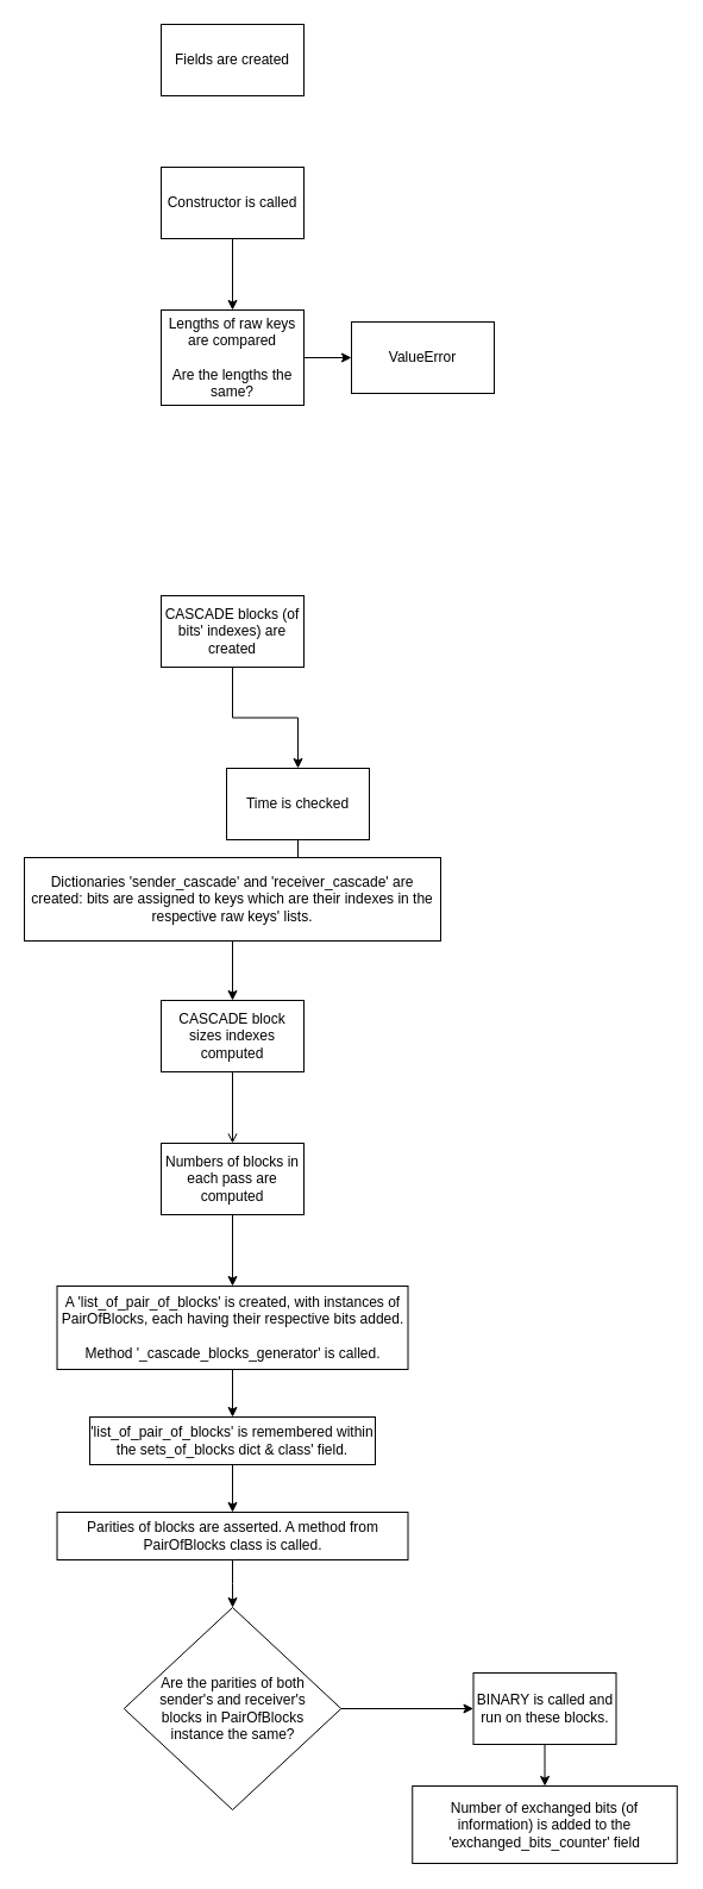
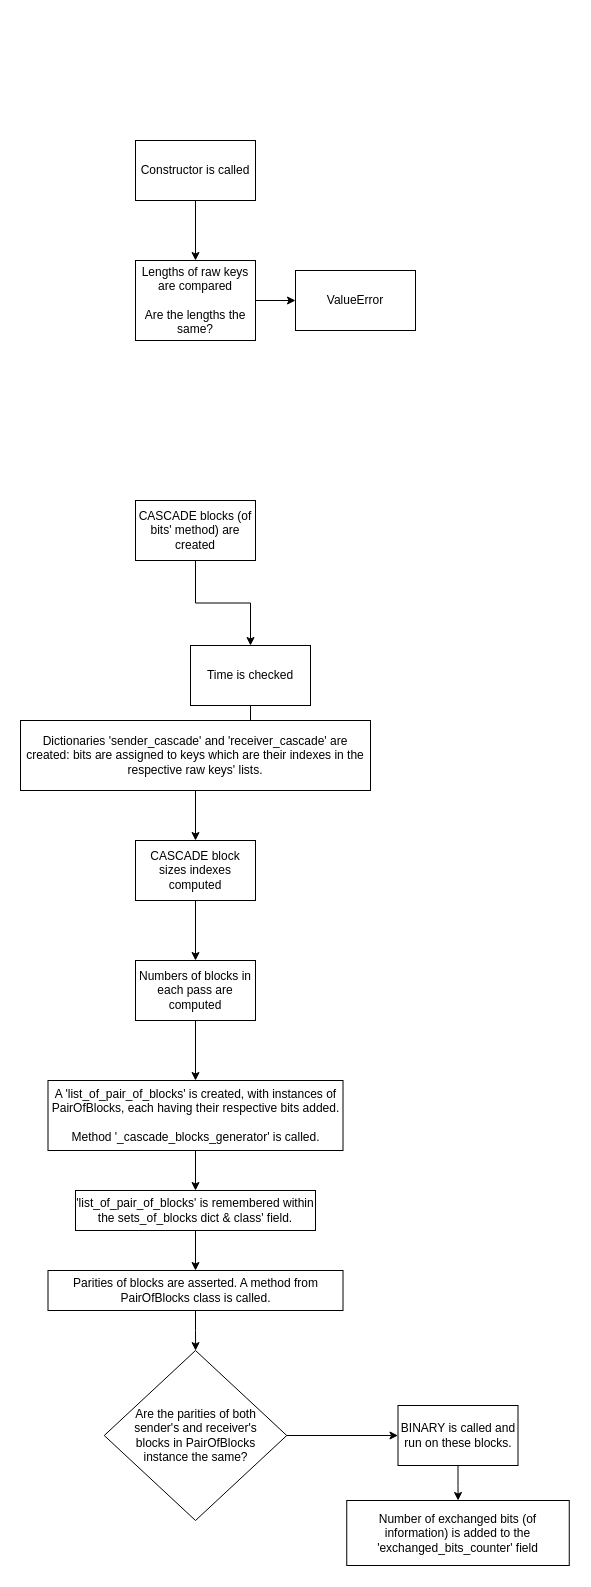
  <mxCell id="0" />
  <mxCell id="1" parent="0" />
- <mxCell id="2" value="Fields are created" style="rounded=0;whiteSpace=wrap;html=1;" vertex="1" parent="1"><mxGeometry x="135" y="20" width="120" height="60" as="geometry" /></mxCell>
  <mxCell id="3" value="" style="edgeStyle=orthogonalEdgeStyle;rounded=0;orthogonalLoop=1;jettySize=auto;html=1;" edge="1" parent="1" source="4" target="6"><mxGeometry relative="1" as="geometry" /></mxCell>
  <mxCell id="4" value="Constructor is called" style="rounded=0;whiteSpace=wrap;html=1;" vertex="1" parent="1"><mxGeometry x="135" y="140" width="120" height="60" as="geometry" /></mxCell>
  <mxCell id="5" value="" style="edgeStyle=orthogonalEdgeStyle;rounded=0;orthogonalLoop=1;jettySize=auto;html=1;" edge="1" parent="1" source="6" target="7"><mxGeometry relative="1" as="geometry" /></mxCell>
  <mxCell id="6" value="Lengths of raw keys are compared&lt;br&gt;&lt;br&gt;Are the lengths the same?" style="rounded=0;whiteSpace=wrap;html=1;" vertex="1" parent="1"><mxGeometry x="135" y="260" width="120" height="80" as="geometry" /></mxCell>
  <mxCell id="7" value="ValueError" style="rounded=0;whiteSpace=wrap;html=1;" vertex="1" parent="1"><mxGeometry x="295" y="270" width="120" height="60" as="geometry" /></mxCell>
- <mxCell id="8" value="" style="edgeStyle=orthogonalEdgeStyle;rounded=0;orthogonalLoop=1;jettySize=auto;html=1;endArrow=open;" edge="1" parent="1" source="9" target="17"><mxGeometry relative="1" as="geometry" /></mxCell>
+ <mxCell id="8" value="" style="edgeStyle=orthogonalEdgeStyle;rounded=0;orthogonalLoop=1;jettySize=auto;html=1;" edge="1" parent="1" source="9" target="17"><mxGeometry relative="1" as="geometry" /></mxCell>
  <mxCell id="9" value="CASCADE block sizes indexes computed" style="rounded=0;whiteSpace=wrap;html=1;" vertex="1" parent="1"><mxGeometry x="135" y="840" width="120" height="60" as="geometry" /></mxCell>
  <mxCell id="10" value="" style="edgeStyle=orthogonalEdgeStyle;rounded=0;orthogonalLoop=1;jettySize=auto;html=1;" edge="1" parent="1" source="11" target="13"><mxGeometry relative="1" as="geometry" /></mxCell>
- <mxCell id="11" value="CASCADE blocks (of bits' indexes) are created" style="rounded=0;whiteSpace=wrap;html=1;" vertex="1" parent="1"><mxGeometry x="135" y="500" width="120" height="60" as="geometry" /></mxCell>
+ <mxCell id="11" value="CASCADE blocks (of bits' method) are created" style="rounded=0;whiteSpace=wrap;html=1;" vertex="1" parent="1"><mxGeometry x="135" y="500" width="120" height="60" as="geometry" /></mxCell>
  <mxCell id="12" value="" style="edgeStyle=orthogonalEdgeStyle;rounded=0;orthogonalLoop=1;jettySize=auto;html=1;" edge="1" parent="1" source="13" target="15"><mxGeometry relative="1" as="geometry" /></mxCell>
  <mxCell id="13" value="Time is checked" style="rounded=0;whiteSpace=wrap;html=1;" vertex="1" parent="1"><mxGeometry x="190" y="645" width="120" height="60" as="geometry" /></mxCell>
  <mxCell id="14" value="" style="edgeStyle=orthogonalEdgeStyle;rounded=0;orthogonalLoop=1;jettySize=auto;html=1;" edge="1" parent="1" source="15" target="9"><mxGeometry relative="1" as="geometry" /></mxCell>
  <mxCell id="15" value="Dictionaries 'sender_cascade' and '&lt;span style=&quot;background-color: initial;&quot;&gt;receiver_cascade' are created: bits are assigned to keys which are their indexes in the respective raw keys' lists.&lt;/span&gt;" style="rounded=0;whiteSpace=wrap;html=1;" vertex="1" parent="1"><mxGeometry x="20" y="720" width="350" height="70" as="geometry" /></mxCell>
  <mxCell id="16" value="" style="edgeStyle=orthogonalEdgeStyle;rounded=0;orthogonalLoop=1;jettySize=auto;html=1;" edge="1" parent="1" source="17" target="19"><mxGeometry relative="1" as="geometry" /></mxCell>
  <mxCell id="17" value="Numbers of blocks in each pass are computed" style="rounded=0;whiteSpace=wrap;html=1;" vertex="1" parent="1"><mxGeometry x="135" y="960" width="120" height="60" as="geometry" /></mxCell>
  <mxCell id="18" value="" style="edgeStyle=orthogonalEdgeStyle;rounded=0;orthogonalLoop=1;jettySize=auto;html=1;" edge="1" parent="1" source="19" target="21"><mxGeometry relative="1" as="geometry" /></mxCell>
  <mxCell id="19" value="A 'list_of_pair_of_blocks' is created, with instances of PairOfBlocks, each having their respective bits added.&lt;br&gt;&lt;br&gt;Method '_cascade_blocks_generator' is called." style="rounded=0;whiteSpace=wrap;html=1;" vertex="1" parent="1"><mxGeometry x="47.5" y="1080" width="295" height="70" as="geometry" /></mxCell>
  <mxCell id="20" value="" style="edgeStyle=orthogonalEdgeStyle;rounded=0;orthogonalLoop=1;jettySize=auto;html=1;" edge="1" parent="1" source="21" target="23"><mxGeometry relative="1" as="geometry" /></mxCell>
  <mxCell id="21" value="'list_of_pair_of_blocks' is remembered within the sets_of_blocks dict &amp;amp; class' field." style="rounded=0;whiteSpace=wrap;html=1;" vertex="1" parent="1"><mxGeometry x="75" y="1190" width="240" height="40" as="geometry" /></mxCell>
  <mxCell id="22" value="" style="edgeStyle=orthogonalEdgeStyle;rounded=0;orthogonalLoop=1;jettySize=auto;html=1;" edge="1" parent="1" source="23" target="25"><mxGeometry relative="1" as="geometry" /></mxCell>
  <mxCell id="23" value="Parities of blocks are asserted. A method from PairOfBlocks class is called." style="rounded=0;whiteSpace=wrap;html=1;" vertex="1" parent="1"><mxGeometry x="47.5" y="1270" width="295" height="40" as="geometry" /></mxCell>
  <mxCell id="24" value="" style="edgeStyle=orthogonalEdgeStyle;rounded=0;orthogonalLoop=1;jettySize=auto;html=1;" edge="1" parent="1" source="25" target="27"><mxGeometry relative="1" as="geometry" /></mxCell>
  <mxCell id="25" value="Are the parities of both &lt;br&gt;sender's and receiver's &lt;br&gt;blocks in PairOfBlocks &lt;br&gt;instance the same?" style="rhombus;whiteSpace=wrap;html=1;rounded=0;" vertex="1" parent="1"><mxGeometry x="103.75" y="1350" width="182.5" height="170" as="geometry" /></mxCell>
  <mxCell id="26" value="" style="edgeStyle=orthogonalEdgeStyle;rounded=0;orthogonalLoop=1;jettySize=auto;html=1;" edge="1" parent="1" source="27" target="28"><mxGeometry relative="1" as="geometry" /></mxCell>
  <mxCell id="27" value="BINARY is called and run on these blocks." style="whiteSpace=wrap;html=1;rounded=0;" vertex="1" parent="1"><mxGeometry x="397.5" y="1405" width="120" height="60" as="geometry" /></mxCell>
  <mxCell id="28" value="Number of exchanged bits (of information) is added to the 'exchanged_bits_counter' field" style="whiteSpace=wrap;html=1;rounded=0;" vertex="1" parent="1"><mxGeometry x="346.25" y="1500" width="222.5" height="65" as="geometry" /></mxCell>
